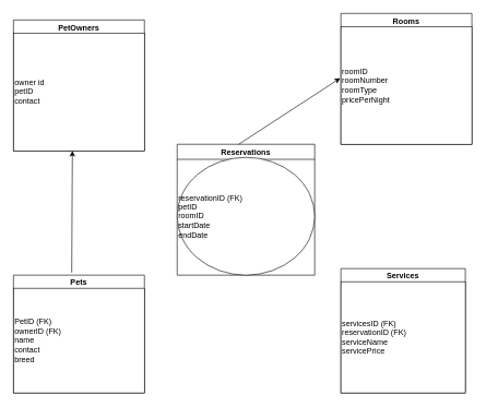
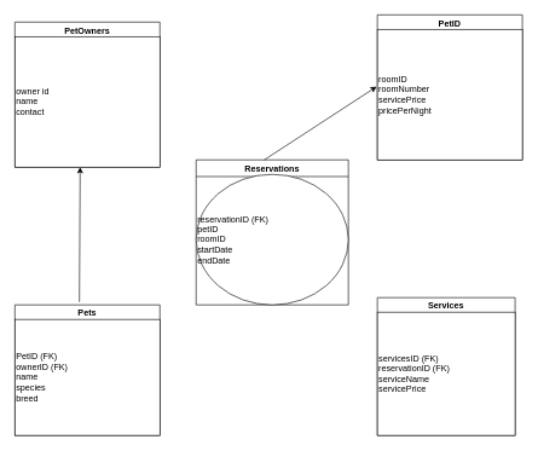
  <mxCell id="0" />
  <mxCell id="1" parent="0" />
  <mxCell id="2" value="PetOwners" style="swimlane;whiteSpace=wrap;html=1;" vertex="1" parent="1"><mxGeometry x="20" y="30" width="200" height="200" as="geometry" /></mxCell>
- <mxCell id="3" value="owner id&lt;div&gt;petID&lt;/div&gt;&lt;div&gt;contact&lt;/div&gt;" style="whiteSpace=wrap;html=1;align=left;" vertex="1" parent="2"><mxGeometry y="20" width="200" height="180" as="geometry" /></mxCell>
- <mxCell id="4" value="Rooms" style="swimlane;whiteSpace=wrap;html=1;" vertex="1" parent="1"><mxGeometry x="520" y="20" width="200" height="200" as="geometry" /></mxCell>
- <mxCell id="5" value="roomID&lt;div&gt;roomNumber&lt;/div&gt;&lt;div&gt;roomType&lt;/div&gt;&lt;div&gt;pricePerNight&lt;/div&gt;" style="rounded=0;whiteSpace=wrap;html=1;align=left;" vertex="1" parent="4"><mxGeometry y="20" width="200" height="180" as="geometry" /></mxCell>
+ <mxCell id="3" value="owner id&lt;div&gt;name&lt;/div&gt;&lt;div&gt;contact&lt;/div&gt;" style="whiteSpace=wrap;html=1;align=left;" vertex="1" parent="2"><mxGeometry y="20" width="200" height="180" as="geometry" /></mxCell>
+ <mxCell id="4" value="PetID" style="swimlane;whiteSpace=wrap;html=1;" vertex="1" parent="1"><mxGeometry x="520" y="20" width="200" height="200" as="geometry" /></mxCell>
+ <mxCell id="5" value="roomID&lt;div&gt;roomNumber&lt;/div&gt;&lt;div&gt;servicePrice&lt;/div&gt;&lt;div&gt;pricePerNight&lt;/div&gt;" style="rounded=0;whiteSpace=wrap;html=1;align=left;" vertex="1" parent="4"><mxGeometry y="20" width="200" height="180" as="geometry" /></mxCell>
  <mxCell id="6" value="Reservations" style="swimlane;whiteSpace=wrap;html=1;" vertex="1" parent="1"><mxGeometry x="270" y="220" width="210" height="200" as="geometry" /></mxCell>
  <mxCell id="7" value="reservationID (FK)&lt;div&gt;petID&lt;/div&gt;&lt;div&gt;roomID&lt;/div&gt;&lt;div&gt;startDate&lt;/div&gt;&lt;div&gt;endDate&lt;/div&gt;" style="ellipse;whiteSpace=wrap;html=1;align=left;" vertex="1" parent="6"><mxGeometry y="20" width="210" height="180" as="geometry" /></mxCell>
  <mxCell id="8" value="Pets" style="swimlane;whiteSpace=wrap;html=1;" vertex="1" parent="1"><mxGeometry x="20" y="420" width="200" height="180" as="geometry" /></mxCell>
- <mxCell id="9" value="PetID (FK)&lt;div&gt;ownerID (FK)&lt;/div&gt;&lt;div&gt;name&lt;/div&gt;&lt;div&gt;contact&lt;/div&gt;&lt;div&gt;breed&lt;/div&gt;" style="rounded=0;whiteSpace=wrap;html=1;align=left;" vertex="1" parent="8"><mxGeometry y="20" width="200" height="160" as="geometry" /></mxCell>
+ <mxCell id="9" value="PetID (FK)&lt;div&gt;ownerID (FK)&lt;/div&gt;&lt;div&gt;name&lt;/div&gt;&lt;div&gt;species&lt;/div&gt;&lt;div&gt;breed&lt;/div&gt;" style="rounded=0;whiteSpace=wrap;html=1;align=left;" vertex="1" parent="8"><mxGeometry y="20" width="200" height="160" as="geometry" /></mxCell>
  <mxCell id="10" value="Services" style="swimlane;whiteSpace=wrap;html=1;" vertex="1" parent="1"><mxGeometry x="520" y="410" width="190" height="190" as="geometry" /></mxCell>
  <mxCell id="11" value="servicesID (FK)&lt;div&gt;reservationID (FK)&lt;/div&gt;&lt;div&gt;serviceName&lt;/div&gt;&lt;div&gt;servicePrice&lt;/div&gt;" style="rounded=0;whiteSpace=wrap;html=1;align=left;" vertex="1" parent="10"><mxGeometry y="20" width="190" height="170" as="geometry" /></mxCell>
  <mxCell id="12" value="" style="endArrow=classic;html=1;rounded=0;exitX=0.445;exitY=-0.022;exitDx=0;exitDy=0;exitPerimeter=0;" edge="1" parent="1" source="8"><mxGeometry width="50" height="50" relative="1" as="geometry"><mxPoint x="339" y="145" as="sourcePoint" /><mxPoint x="110" y="230" as="targetPoint" /></mxGeometry></mxCell>
  <mxCell id="13" value="" style="endArrow=classic;html=1;rounded=0;entryX=-0.005;entryY=0.439;entryDx=0;entryDy=0;entryPerimeter=0;" edge="1" parent="1" target="5"><mxGeometry width="50" height="50" relative="1" as="geometry"><mxPoint x="364" y="220" as="sourcePoint" /><mxPoint x="414" y="170" as="targetPoint" /></mxGeometry></mxCell>
